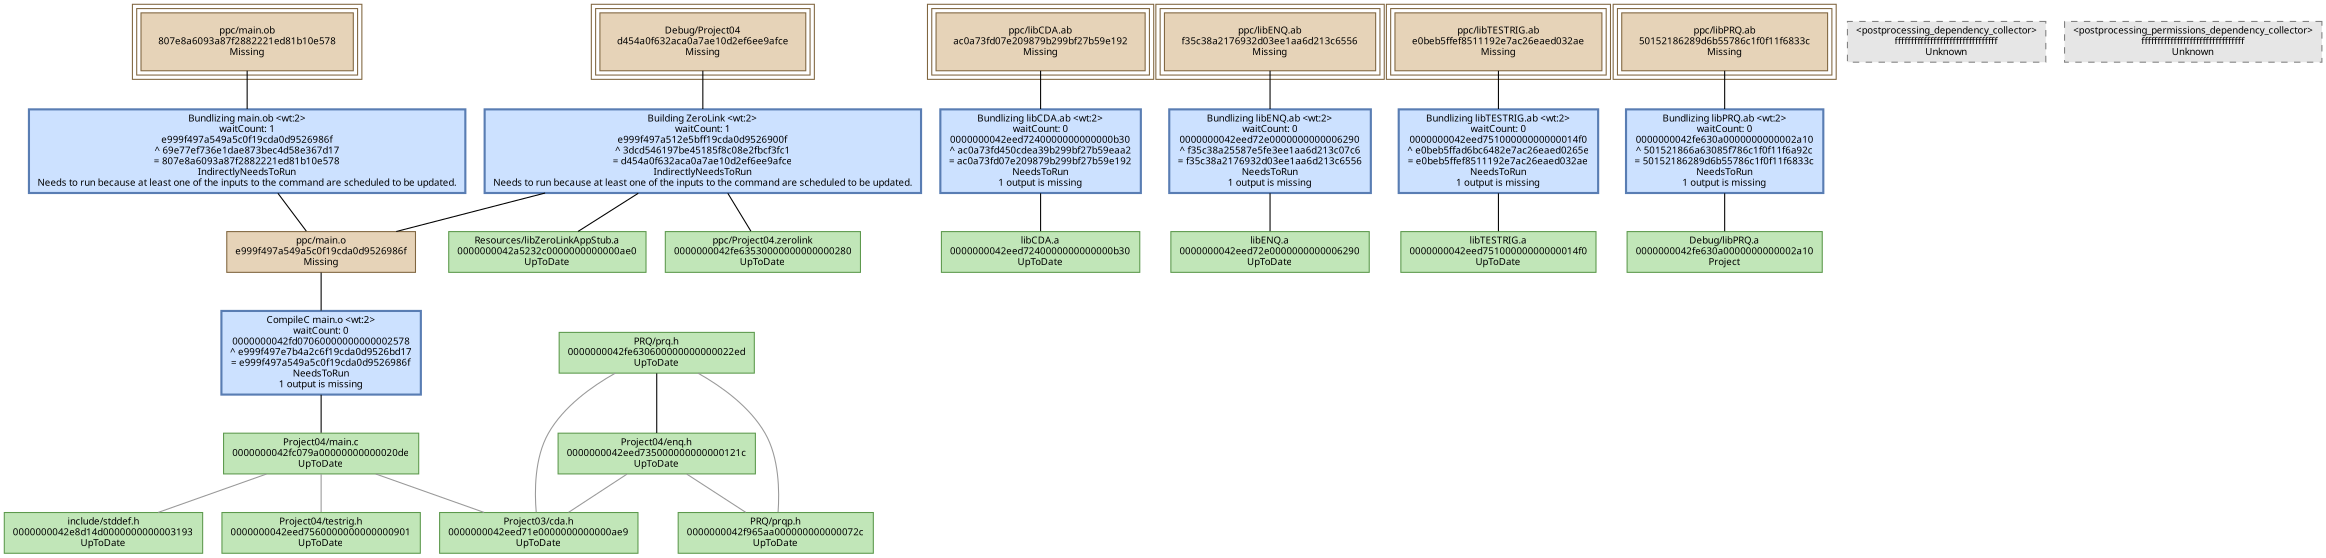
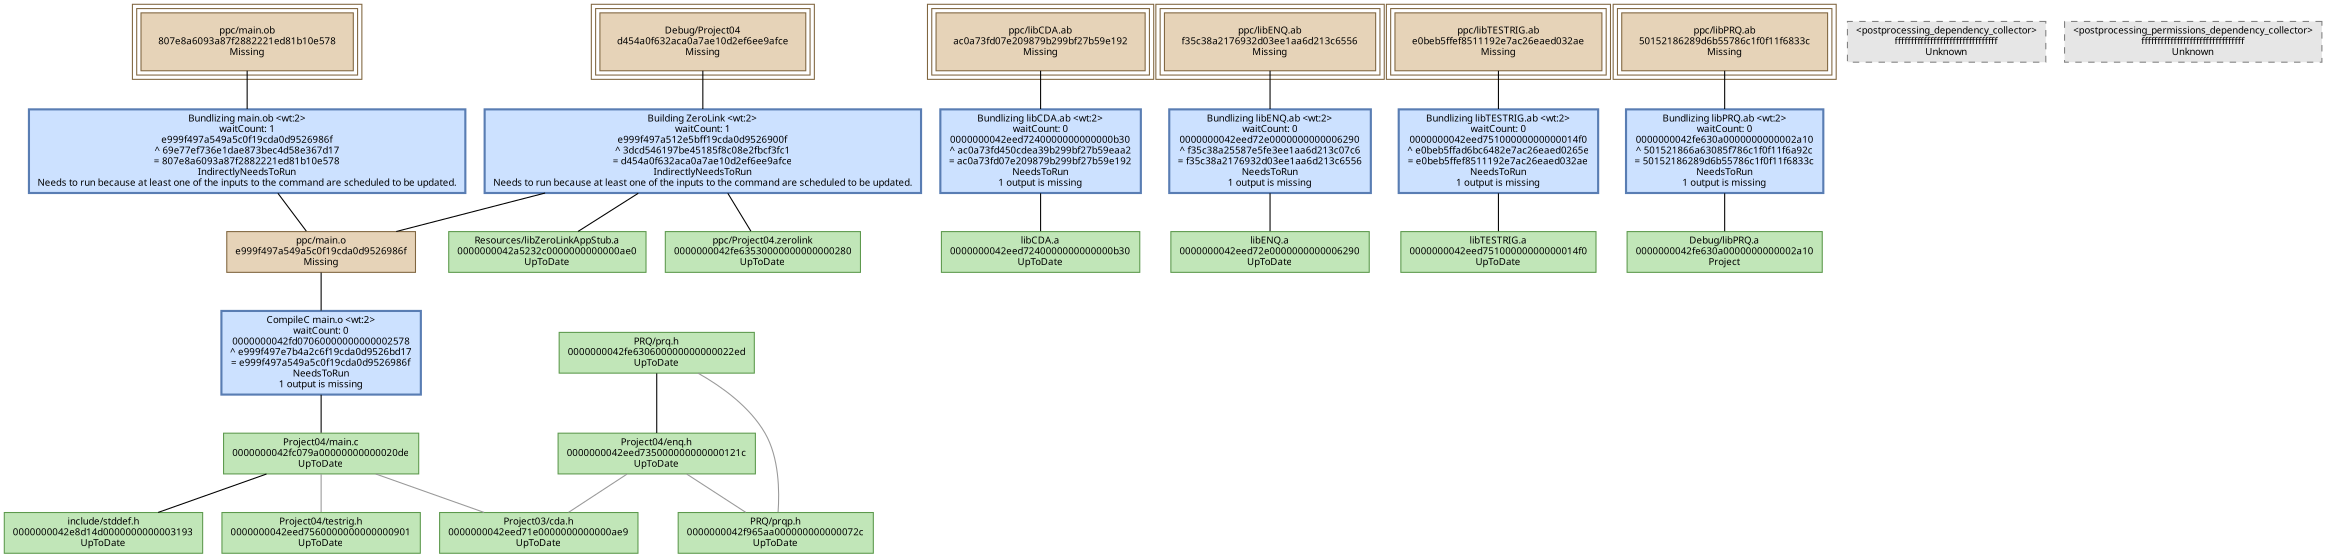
  digraph {
    concentrate=false
    node [color="0.3 0.5 0.6" fillcolor="0.3 0.2 0.9" fontname=Monaco fontsize=9 shape=box style=filled]
    edge [arrowhead=none arrowtail=normal color=black style=solid]
    n1 [color="0.1 0.5 0.5" fillcolor="0.1 0.2 0.9" label="Debug/Project04\nd454a0f632aca0a7ae10d2ef6ee9afce\nMissing" peripheries=3]
    n2 [color="0.6 0.5 0.7" fillcolor="0.6 0.2 1.0" label="Building ZeroLink <wt:2>\nwaitCount: 1\ne999f497a512e5bff19cda0d9526900f\n^ 3dcd546197be45185f8c08e2fbcf3fc1\n= d454a0f632aca0a7ae10d2ef6ee9afce\nIndirectlyNeedsToRun\nNeeds to run because at least one of the inputs to the command are scheduled to be updated." style="filled,bold"]
    n3 [color="0.1 0.5 0.5" fillcolor="0.1 0.2 0.9" label="ppc/main.o\ne999f497a549a5c0f19cda0d9526986f\nMissing"]
    n4 [label="Resources/libZeroLinkAppStub.a\n0000000042a5232c0000000000000ae0\nUpToDate"]
    n5 [label="ppc/Project04.zerolink\n0000000042fe63530000000000000280\nUpToDate"]
    n6 [color="0.6 0.5 0.7" fillcolor="0.6 0.2 1.0" label="CompileC main.o <wt:2>\nwaitCount: 0\n0000000042fd07060000000000002578\n^ e999f497e7b4a2c6f19cda0d9526bd17\n= e999f497a549a5c0f19cda0d9526986f\nNeedsToRun\n1 output is missing" style="filled,bold"]
    n7 [label="Project04/main.c\n0000000042fc079a00000000000020de\nUpToDate"]
    n8 [label="include/stddef.h\n0000000042e8d14d0000000000003193\nUpToDate"]
    n9 [label="Project03/cda.h\n0000000042eed71e0000000000000ae9\nUpToDate"]
    n10 [label="Project04/testrig.h\n0000000042eed7560000000000000901\nUpToDate"]
    n11 [label="PRQ/prqp.h\n0000000042f965aa000000000000072c\nUpToDate"]
    n12 [label="PRQ/prq.h\n0000000042fe630600000000000022ed\nUpToDate"]
    n13 [color="0.1 0.5 0.5" fillcolor="0.1 0.2 0.9" label="ppc/main.ob\n807e8a6093a87f2882221ed81b10e578\nMissing" peripheries=3]
    n14 [color="0.6 0.5 0.7" fillcolor="0.6 0.2 1.0" label="Bundlizing main.ob <wt:2>\nwaitCount: 1\ne999f497a549a5c0f19cda0d9526986f\n^ 69e77ef736e1dae873bec4d58e367d17\n= 807e8a6093a87f2882221ed81b10e578\nIndirectlyNeedsToRun\nNeeds to run because at least one of the inputs to the command are scheduled to be updated." style="filled,bold"]
    n15 [color="0.1 0.5 0.5" fillcolor="0.1 0.2 0.9" label="ppc/libCDA.ab\nac0a73fd07e209879b299bf27b59e192\nMissing" peripheries=3]
    n16 [color="0.6 0.5 0.7" fillcolor="0.6 0.2 1.0" label="Bundlizing libCDA.ab <wt:2>\nwaitCount: 0\n0000000042eed7240000000000000b30\n^ ac0a73fd450cdea39b299bf27b59eaa2\n= ac0a73fd07e209879b299bf27b59e192\nNeedsToRun\n1 output is missing" style="filled,bold"]
    n17 [label="libCDA.a\n0000000042eed7240000000000000b30\nUpToDate"]
    n18 [color="0.1 0.5 0.5" fillcolor="0.1 0.2 0.9" label="ppc/libENQ.ab\nf35c38a2176932d03ee1aa6d213c6556\nMissing" peripheries=3]
    n19 [color="0.6 0.5 0.7" fillcolor="0.6 0.2 1.0" label="Bundlizing libENQ.ab <wt:2>\nwaitCount: 0\n0000000042eed72e0000000000006290\n^ f35c38a25587e5fe3ee1aa6d213c07c6\n= f35c38a2176932d03ee1aa6d213c6556\nNeedsToRun\n1 output is missing" style="filled,bold"]
    n20 [label="libENQ.a\n0000000042eed72e0000000000006290\nUpToDate"]
    n21 [color="0.1 0.5 0.5" fillcolor="0.1 0.2 0.9" label="ppc/libTESTRIG.ab\ne0beb5ffef8511192e7ac26eaed032ae\nMissing" peripheries=3]
    n22 [color="0.6 0.5 0.7" fillcolor="0.6 0.2 1.0" label="Bundlizing libTESTRIG.ab <wt:2>\nwaitCount: 0\n0000000042eed75100000000000014f0\n^ e0beb5ffad6bc6482e7ac26eaed0265e\n= e0beb5ffef8511192e7ac26eaed032ae\nNeedsToRun\n1 output is missing" style="filled,bold"]
    n23 [label="libTESTRIG.a\n0000000042eed75100000000000014f0\nUpToDate"]
    n24 [color="0.1 0.5 0.5" fillcolor="0.1 0.2 0.9" label="ppc/libPRQ.ab\n50152186289d6b55786c1f0f11f6833c\nMissing" peripheries=3]
    n25 [color="0.6 0.5 0.7" fillcolor="0.6 0.2 1.0" label="Bundlizing libPRQ.ab <wt:2>\nwaitCount: 0\n0000000042fe630a0000000000002a10\n^ 501521866a63085f786c1f0f11f6a92c\n= 50152186289d6b55786c1f0f11f6833c\nNeedsToRun\n1 output is missing" style="filled,bold"]
    n26 [label="Debug/libPRQ.a\n0000000042fe630a0000000000002a10\nProject"]
    n27 [color="0.0 0.0 0.5" fillcolor="0.0 0.0 0.9" label="<postprocessing_dependency_collector>\nffffffffffffffffffffffffffffffff\nUnknown" style="filled,dashed"]
    n28 [color="0.0 0.0 0.5" fillcolor="0.0 0.0 0.9" label="<postprocessing_permissions_dependency_collector>\nffffffffffffffffffffffffffffffff\nUnknown" style="filled,dashed"]
    n29 [label="Project04/enq.h\n0000000042eed735000000000000121c\nUpToDate"]
    n1 -> n2
    n2 -> n3
    n2 -> n4
    n2 -> n5
    n3 -> n6
    n6 -> n7
-   n7 -> n8 [color=gray60]
+   n7 -> n8
    n7 -> n9 [color=gray60]
    n7 -> n10 [color=gray60]
    n11 -> n12 [color=gray60]
-   n12 -> n9 [color=gray60]
    n12 -> n29
    n13 -> n14
    n14 -> n3
    n15 -> n16
    n16 -> n17
    n18 -> n19
    n19 -> n20
    n21 -> n22
    n22 -> n23
    n24 -> n25
    n25 -> n26
    n29 -> n9 [color=gray60]
    n29 -> n11 [color=gray60]
  }
